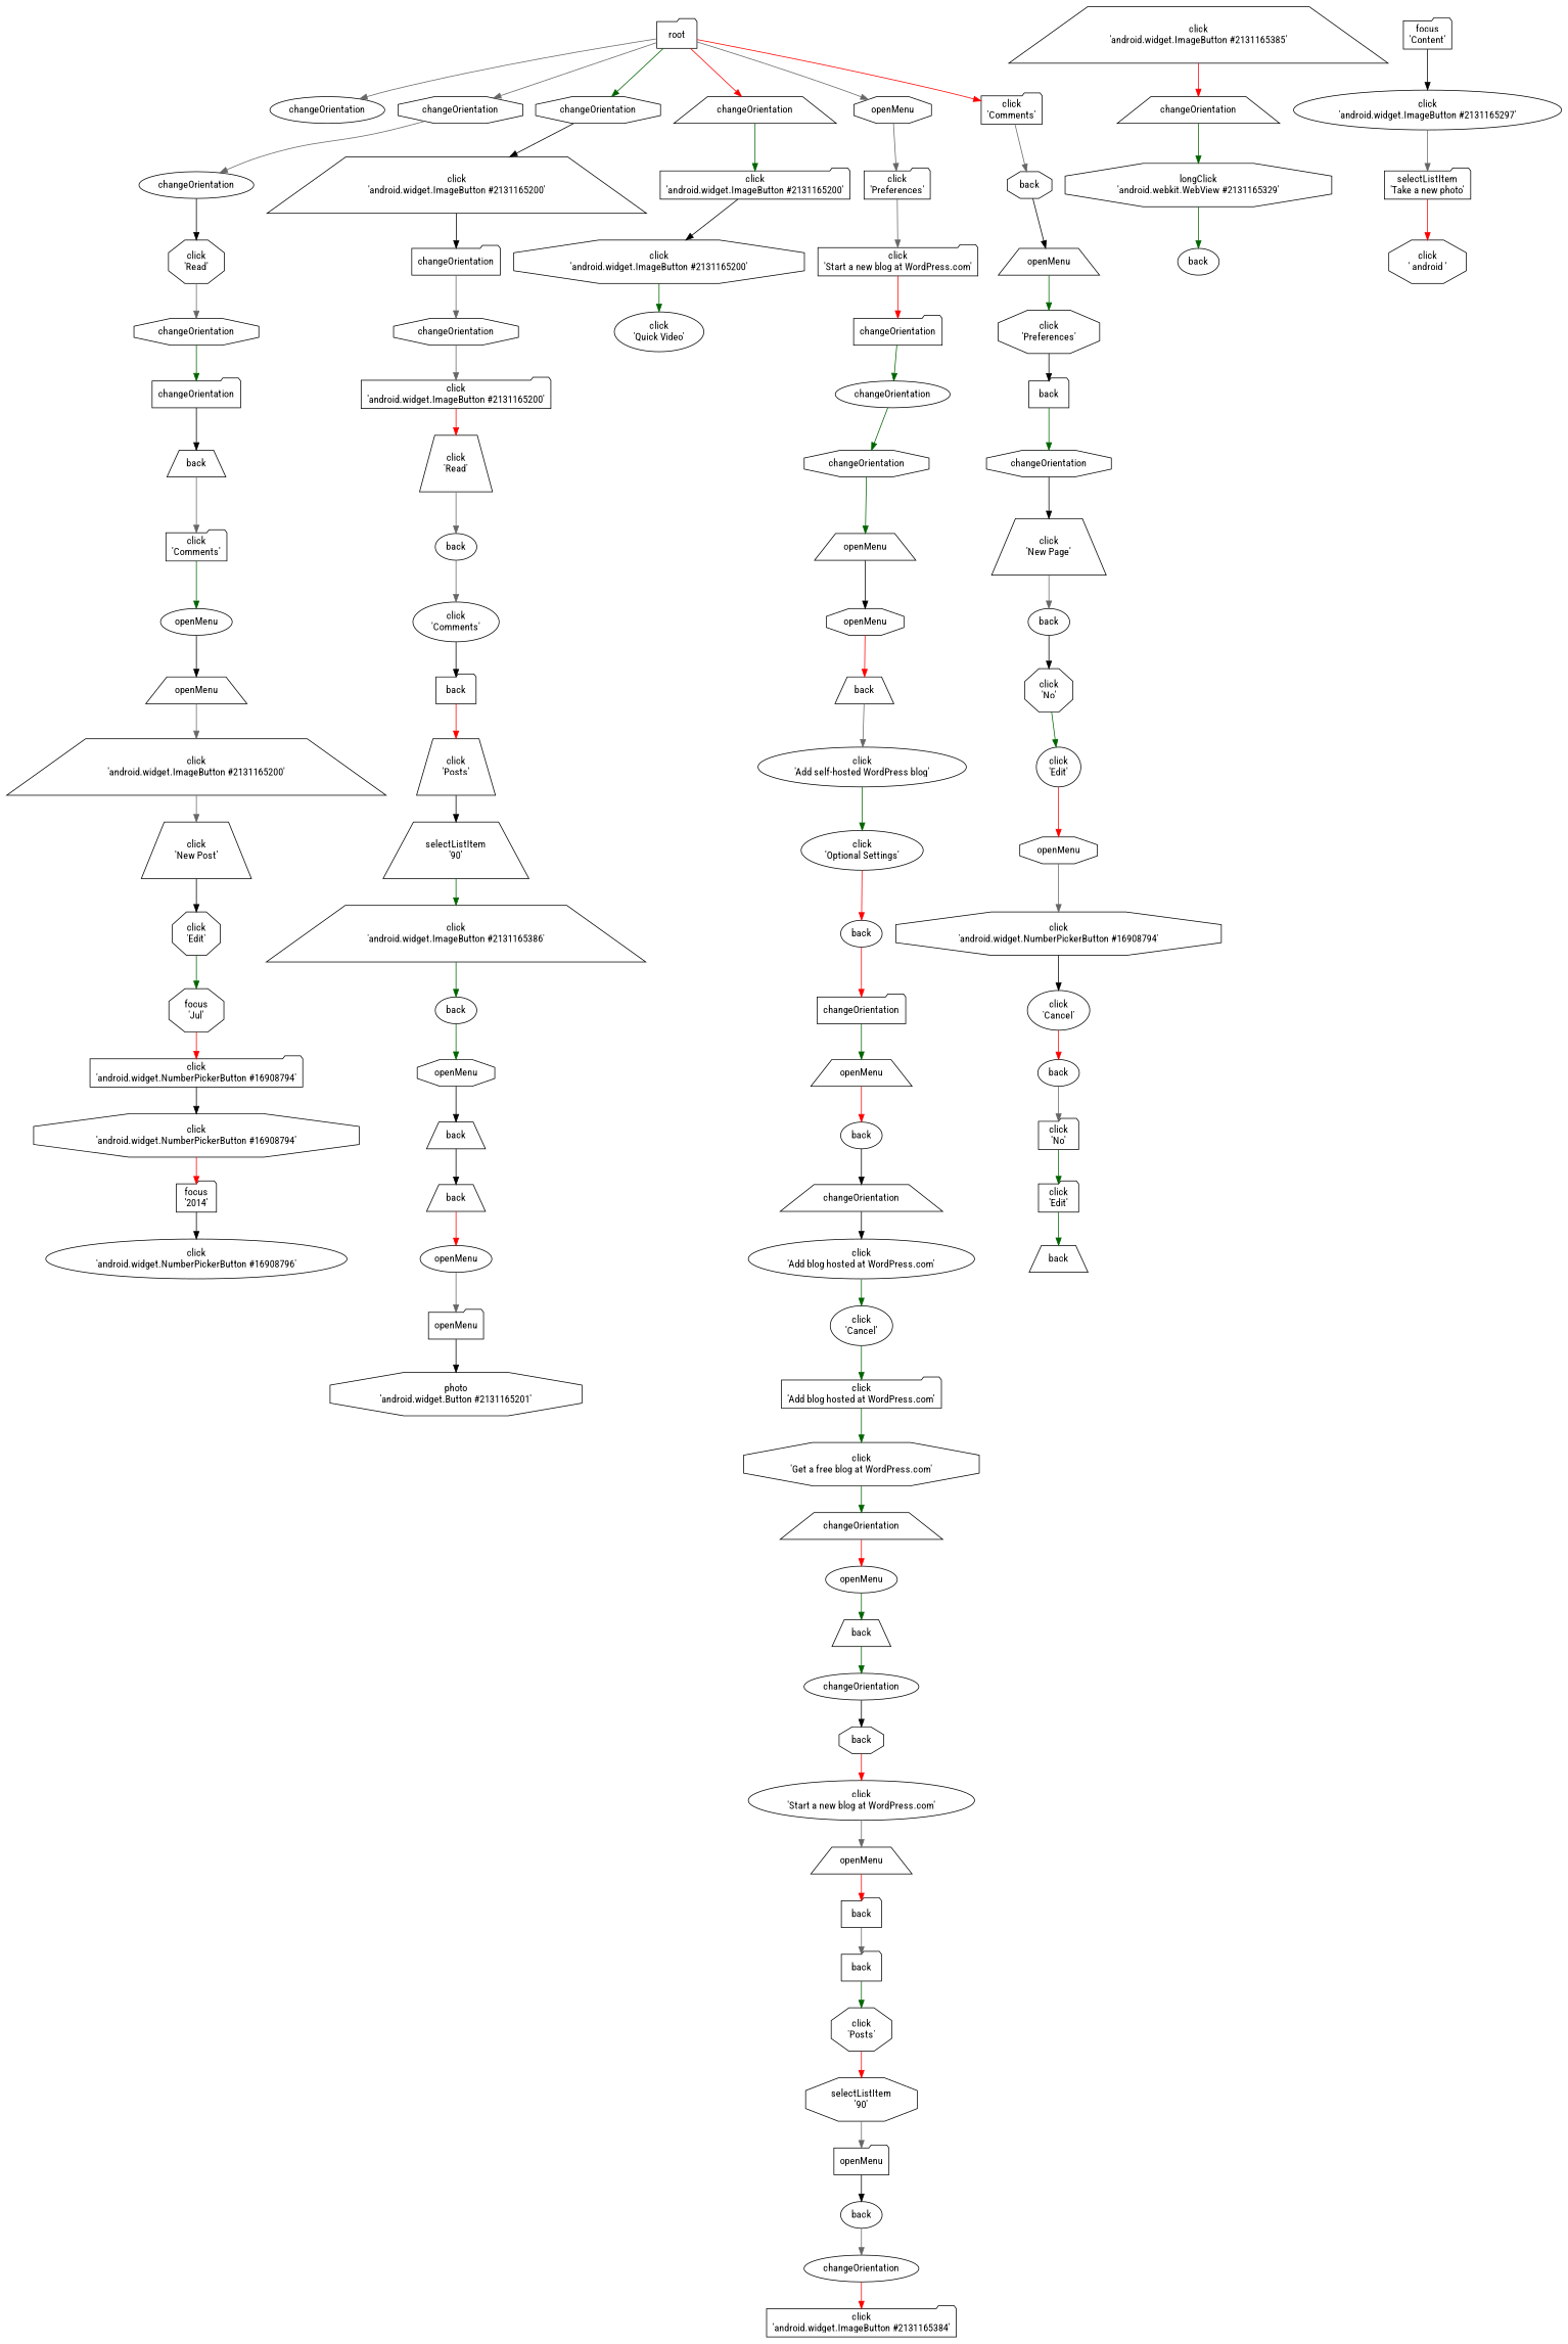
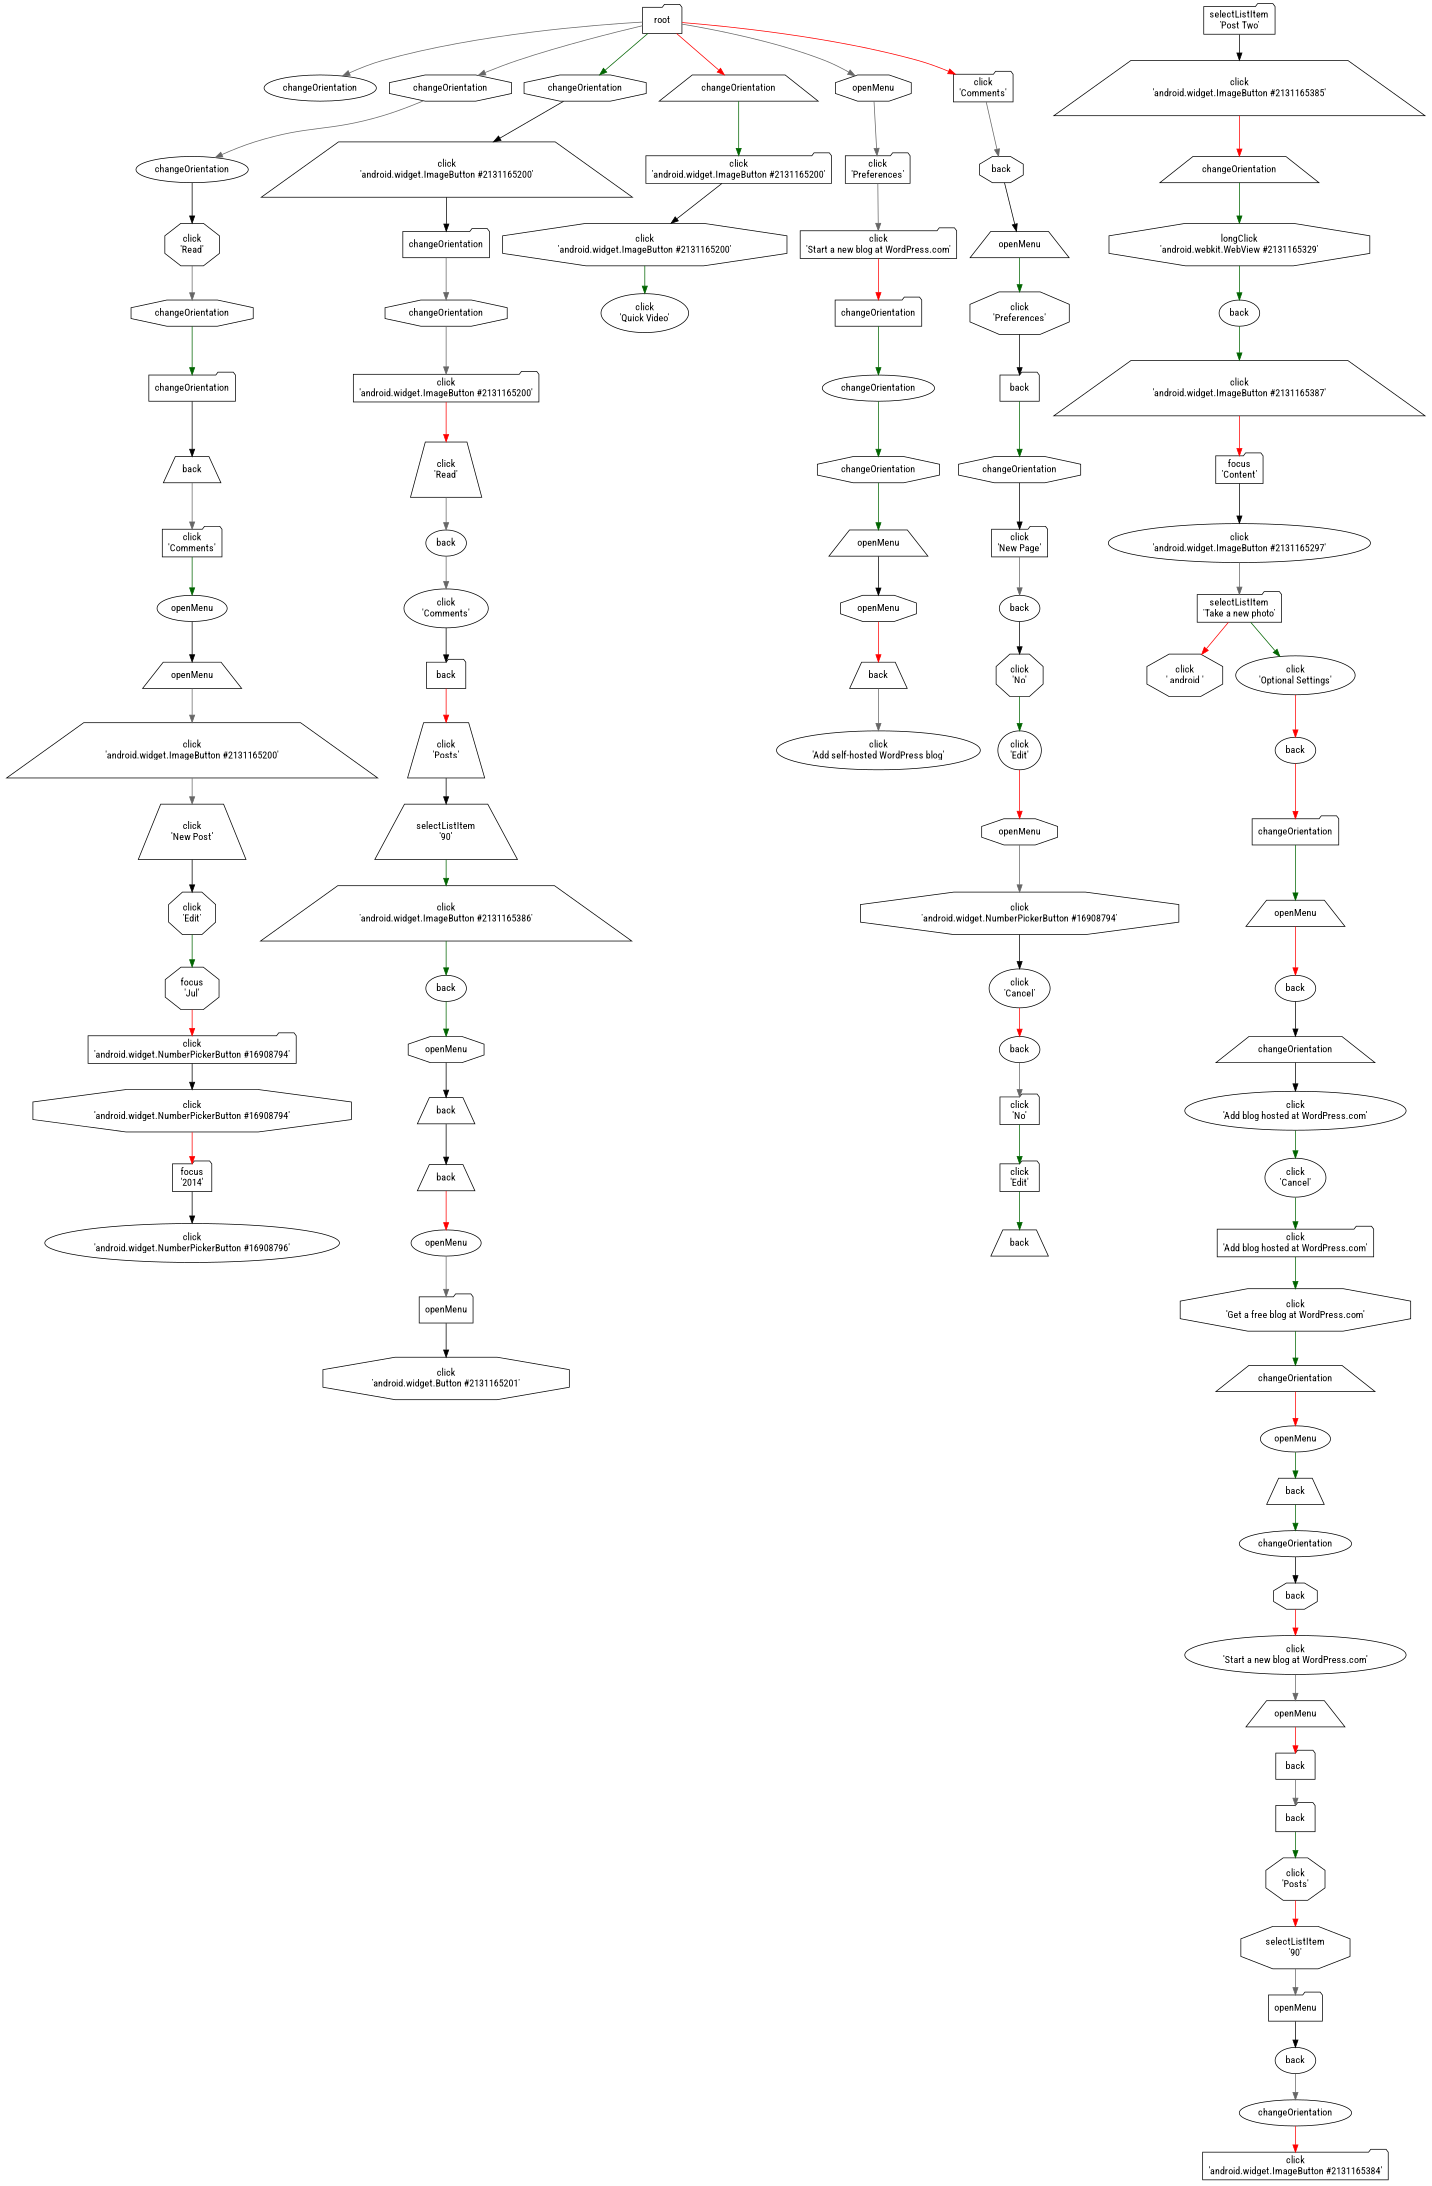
  digraph {
    fontname="Roboto Condensed"
    node [fontname="Roboto Condensed" shape=ellipse]
    edge [color=darkgreen fontname="Roboto Condensed"]
    n1 [label=changeOrientation]
    root [shape=folder]
    n3 [label=changeOrientation shape=octagon]
    n4 [label=changeOrientation shape=octagon]
    n5 [label=changeOrientation shape=trapezium]
    n6 [label=openMenu shape=octagon]
    n7 [label="click\n'Comments'" shape=folder]
    n8 [label=changeOrientation]
    n9 [label="click\n'android.widget.ImageButton #2131165200'" shape=trapezium]
    n10 [label="click\n'android.widget.ImageButton #2131165200'" shape=folder]
    n11 [label="click\n'Preferences'" shape=folder]
    n12 [label=back shape=octagon]
    n13 [label="click\n'Read'" shape=octagon]
    n14 [label=changeOrientation shape=octagon]
    n15 [label=changeOrientation shape=folder]
    n16 [label=back shape=trapezium]
    n17 [label="click\n'Comments'" shape=folder]
    n18 [label=openMenu]
    n19 [label=openMenu shape=trapezium]
    n20 [label="click\n'android.widget.ImageButton #2131165200'" shape=trapezium]
    n21 [label="click\n'New Post'" shape=trapezium]
    n22 [label="click\n'Edit'" shape=octagon]
    n23 [label="focus\n'Jul'" shape=octagon]
    n24 [label="click\n'android.widget.NumberPickerButton #16908794'" shape=folder]
    n25 [label="click\n'android.widget.NumberPickerButton #16908794'" shape=octagon]
    n26 [label="focus\n'2014'" shape=folder]
    n27 [label="click\n'android.widget.NumberPickerButton #16908796'"]
    n28 [label=changeOrientation shape=folder]
    n29 [label=changeOrientation shape=octagon]
    n30 [label="click\n'android.widget.ImageButton #2131165200'" shape=folder]
    n31 [label="click\n'Read'" shape=trapezium]
    n32 [label=back]
    n33 [label="click\n'Comments'"]
    n34 [label=back shape=folder]
    n35 [label="click\n'Posts'" shape=trapezium]
    n36 [label="selectListItem\n'90'" shape=trapezium]
    n37 [label="click\n'android.widget.ImageButton #2131165386'" shape=trapezium]
    n38 [label=back]
    n39 [label=openMenu shape=octagon]
    n40 [label=back shape=trapezium]
    n41 [label=back shape=trapezium]
    n42 [label=openMenu]
    n43 [label=openMenu shape=folder]
-   n44 [label="photo\n'android.widget.Button #2131165201'" shape=octagon]
+   n44 [label="click\n'android.widget.Button #2131165201'" shape=octagon]
+   n45 [label="selectListItem\n'Post Two'" shape=folder]
    n46 [label="click\n'android.widget.ImageButton #2131165385'" shape=trapezium]
    n47 [label=changeOrientation shape=trapezium]
    n48 [label="longClick\n'android.webkit.WebView #2131165329'" shape=octagon]
    n49 [label=back]
+   n50 [label="click\n'android.widget.ImageButton #2131165387'" shape=trapezium]
    n51 [label="focus\n'Content'" shape=folder]
    n52 [label="click\n'android.widget.ImageButton #2131165297'"]
    n53 [label="selectListItem\n'Take a new photo'" shape=folder]
    n54 [label="click\n' android '" shape=octagon]
    n55 [label="click\n'android.widget.ImageButton #2131165200'" shape=octagon]
    n56 [label="click\n'Quick Video'"]
    n57 [label="click\n'Start a new blog at WordPress.com'" shape=folder]
    n58 [label=changeOrientation shape=folder]
    n59 [label=changeOrientation]
    n60 [label=changeOrientation shape=octagon]
    n61 [label=openMenu shape=trapezium]
    n62 [label=openMenu shape=octagon]
    n63 [label=back shape=trapezium]
    n64 [label="click\n'Add self-hosted WordPress blog'"]
    n65 [label="click\n'Optional Settings'"]
    n66 [label=back]
    n67 [label=changeOrientation shape=folder]
    n68 [label=openMenu shape=trapezium]
    n69 [label=back]
    n70 [label=changeOrientation shape=trapezium]
    n71 [label="click\n'Add blog hosted at WordPress.com'"]
    n72 [label="click\n'Cancel'"]
    n73 [label="click\n'Add blog hosted at WordPress.com'" shape=folder]
    n74 [label="click\n'Get a free blog at WordPress.com'" shape=octagon]
    n75 [label=changeOrientation shape=trapezium]
    n76 [label=openMenu]
    n77 [label=back shape=trapezium]
    n78 [label=changeOrientation]
    n79 [label=back shape=octagon]
    n80 [label="click\n'Start a new blog at WordPress.com'"]
    n81 [label=openMenu shape=trapezium]
    n82 [label=back shape=folder]
    n83 [label=back shape=folder]
    n84 [label="click\n'Posts'" shape=octagon]
    n85 [label="selectListItem\n'90'" shape=octagon]
    n86 [label=openMenu shape=folder]
    n87 [label=back]
    n88 [label=changeOrientation]
    n89 [label="click\n'android.widget.ImageButton #2131165384'" shape=folder]
    n90 [label=openMenu shape=trapezium]
    n91 [label="click\n'Preferences'" shape=octagon]
    n92 [label=back shape=folder]
    n93 [label=changeOrientation shape=octagon]
-   n94 [label="click\n'New Page'" shape=trapezium]
+   n94 [label="click\n'New Page'" shape=folder]
    n95 [label=back]
    n96 [label="click\n'No'" shape=octagon]
    n97 [label="click\n'Edit'"]
    n98 [label=openMenu shape=octagon]
    n99 [label="click\n'android.widget.NumberPickerButton #16908794'" shape=octagon]
    n100 [label="click\n'Cancel'"]
    n101 [label=back]
    n102 [label="click\n'No'" shape=folder]
    n103 [label="click\n'Edit'" shape=folder]
    n104 [label=back shape=trapezium]
    root -> n1 [color=gray40]
    root -> n3 [color=gray40]
    root -> n4
    root -> n5 [color=red]
    root -> n6 [color=gray40]
    root -> n7 [color=red]
    n3 -> n8 [color=gray40]
    n4 -> n9 [color=black]
    n5 -> n10
    n6 -> n11 [color=gray40]
    n7 -> n12 [color=gray40]
    n8 -> n13 [color=black]
    n9 -> n28 [color=black]
    n10 -> n55 [color=black]
    n11 -> n57 [color=gray40]
    n12 -> n90 [color=black]
    n13 -> n14 [color=gray40]
    n14 -> n15
    n15 -> n16 [color=black]
    n16 -> n17 [color=gray40]
    n17 -> n18
    n18 -> n19 [color=black]
    n19 -> n20 [color=gray40]
    n20 -> n21 [color=gray40]
    n21 -> n22 [color=black]
    n22 -> n23
    n23 -> n24 [color=red]
    n24 -> n25 [color=black]
    n25 -> n26 [color=red]
    n26 -> n27 [color=black]
    n28 -> n29 [color=gray40]
    n29 -> n30 [color=gray40]
    n30 -> n31 [color=red]
    n31 -> n32 [color=gray40]
    n32 -> n33 [color=gray40]
    n33 -> n34 [color=black]
    n34 -> n35 [color=red]
    n35 -> n36 [color=black]
    n36 -> n37
    n37 -> n38
    n38 -> n39
    n39 -> n40 [color=black]
    n40 -> n41 [color=black]
    n41 -> n42 [color=red]
    n42 -> n43 [color=gray40]
    n43 -> n44 [color=black]
+   n45 -> n46 [color=black]
    n46 -> n47 [color=red]
    n47 -> n48
    n48 -> n49
+   n49 -> n50
+   n50 -> n51 [color=red]
    n51 -> n52 [color=black]
    n52 -> n53 [color=gray40]
    n53 -> n54 [color=red]
    n55 -> n56
    n57 -> n58 [color=red]
    n58 -> n59
    n59 -> n60
    n60 -> n61
    n61 -> n62 [color=black]
    n62 -> n63 [color=red]
    n63 -> n64 [color=gray40]
-   n64 -> n65
+   n53 -> n65
    n65 -> n66 [color=red]
    n66 -> n67 [color=red]
    n67 -> n68
    n68 -> n69 [color=red]
    n69 -> n70 [color=black]
    n70 -> n71 [color=black]
    n71 -> n72
    n72 -> n73
    n73 -> n74
    n74 -> n75
    n75 -> n76 [color=red]
    n76 -> n77
    n77 -> n78
    n78 -> n79 [color=black]
    n79 -> n80 [color=red]
    n80 -> n81 [color=gray40]
    n81 -> n82 [color=red]
    n82 -> n83 [color=gray40]
    n83 -> n84
    n84 -> n85 [color=red]
    n85 -> n86 [color=gray40]
    n86 -> n87 [color=black]
    n87 -> n88 [color=gray40]
    n88 -> n89 [color=red]
    n90 -> n91
    n91 -> n92 [color=black]
    n92 -> n93
    n93 -> n94 [color=black]
    n94 -> n95 [color=gray40]
    n95 -> n96 [color=black]
    n96 -> n97
    n97 -> n98 [color=red]
    n98 -> n99 [color=gray40]
    n99 -> n100 [color=black]
    n100 -> n101 [color=red]
    n101 -> n102 [color=gray40]
    n102 -> n103
    n103 -> n104
  }
